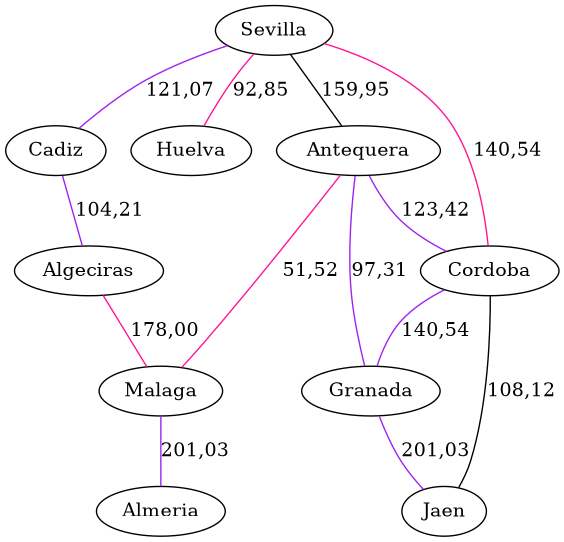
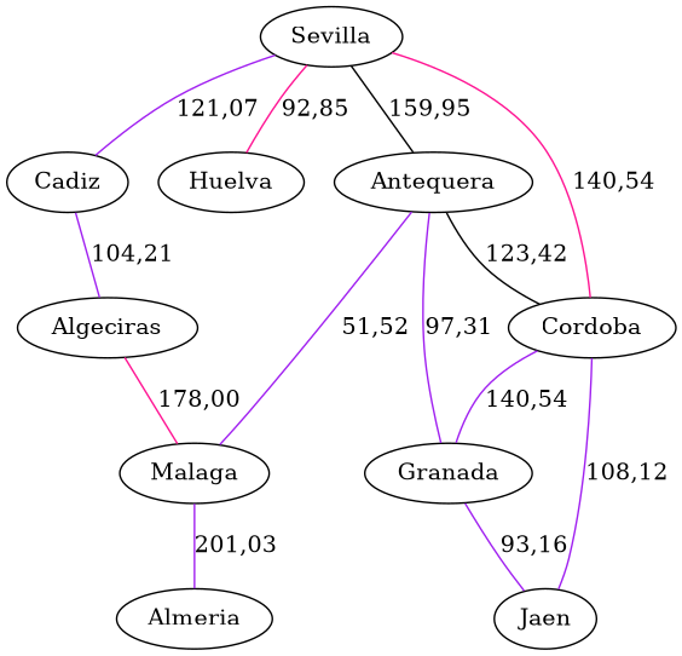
  strict graph {
    edge [color=purple]
    n1 [label=Sevilla]
    n2 [label=Cadiz]
    n3 [label=Huelva]
    n4 [label=Cordoba]
    n5 [label=Antequera]
    n6 [label=Algeciras]
    n7 [label=Granada]
    n8 [label=Jaen]
    n9 [label=Malaga]
    n10 [label=Almeria]
    n1 -- n2 [label="121,07"]
    n1 -- n3 [color=deeppink label="92,85"]
    n1 -- n4 [color=deeppink label="140,54"]
    n1 -- n5 [color=black label="159,95"]
    n2 -- n6 [label="104,21"]
    n4 -- n7 [label="140,54"]
-   n4 -- n8 [color=black label="108,12"]
-   n5 -- n4 [label="123,42"]
+   n4 -- n8 [label="108,12"]
+   n5 -- n4 [color=black label="123,42"]
    n5 -- n7 [label="97,31"]
-   n5 -- n9 [color=deeppink label="51,52"]
+   n5 -- n9 [label="51,52"]
    n6 -- n9 [color=deeppink label="178,00"]
-   n7 -- n8 [label="201,03"]
+   n7 -- n8 [label="93,16"]
    n9 -- n10 [label="201,03"]
  }
